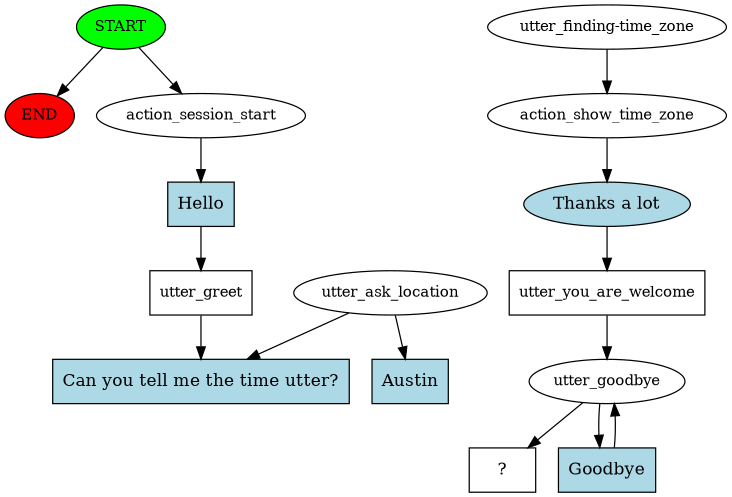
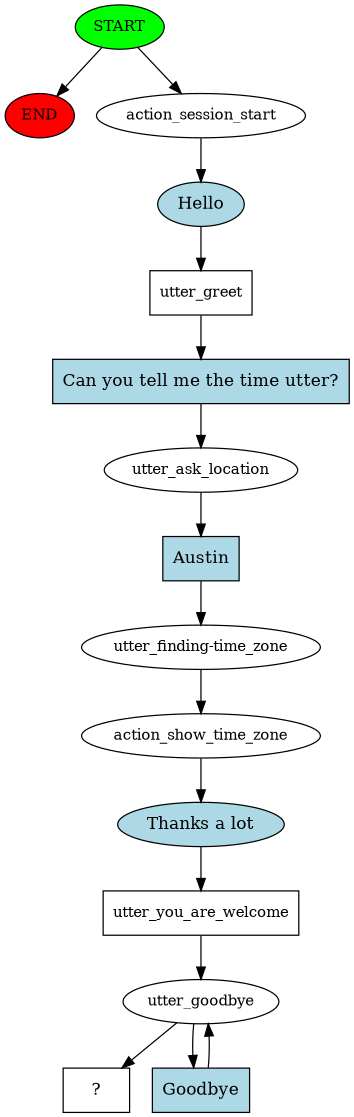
  digraph {
    node [fontsize=12]
    n1 [fillcolor=green label=START style=filled]
    n2 [fillcolor=red label=END style=filled]
    n3 [label=action_session_start]
-   n4 [fillcolor=lightblue label=Hello shape=rect style=filled fontsize=""]
+   n4 [fillcolor=lightblue label=Hello shape=ellipse style=filled fontsize=""]
    n5 [label=utter_greet shape=box]
    n6 [fillcolor=lightblue label="Can you tell me the time utter?" shape=rect style=filled fontsize=""]
    n7 [label=utter_ask_location]
    n8 [fillcolor=lightblue label=Austin shape=rect style=filled fontsize=""]
    n9 [label="utter_finding-time_zone"]
    n10 [label=action_show_time_zone]
    n11 [fillcolor=lightblue label="Thanks a lot" shape=ellipse style=filled fontsize=""]
    n12 [label=utter_you_are_welcome shape=box]
    n13 [label=utter_goodbye]
    n14 [label="  ?  " shape=rect fontsize=""]
    n15 [fillcolor=lightblue label=Goodbye shape=rect style=filled fontsize=""]
    n1 -> n2
    n1 -> n3
    n3 -> n4
    n4 -> n5
    n5 -> n6
-   n7 -> n6
+   n6 -> n7
    n7 -> n8
+   n8 -> n9
    n9 -> n10
    n10 -> n11
    n11 -> n12
    n12 -> n13
    n13 -> n14
    n13 -> n15
    n15 -> n13
  }
